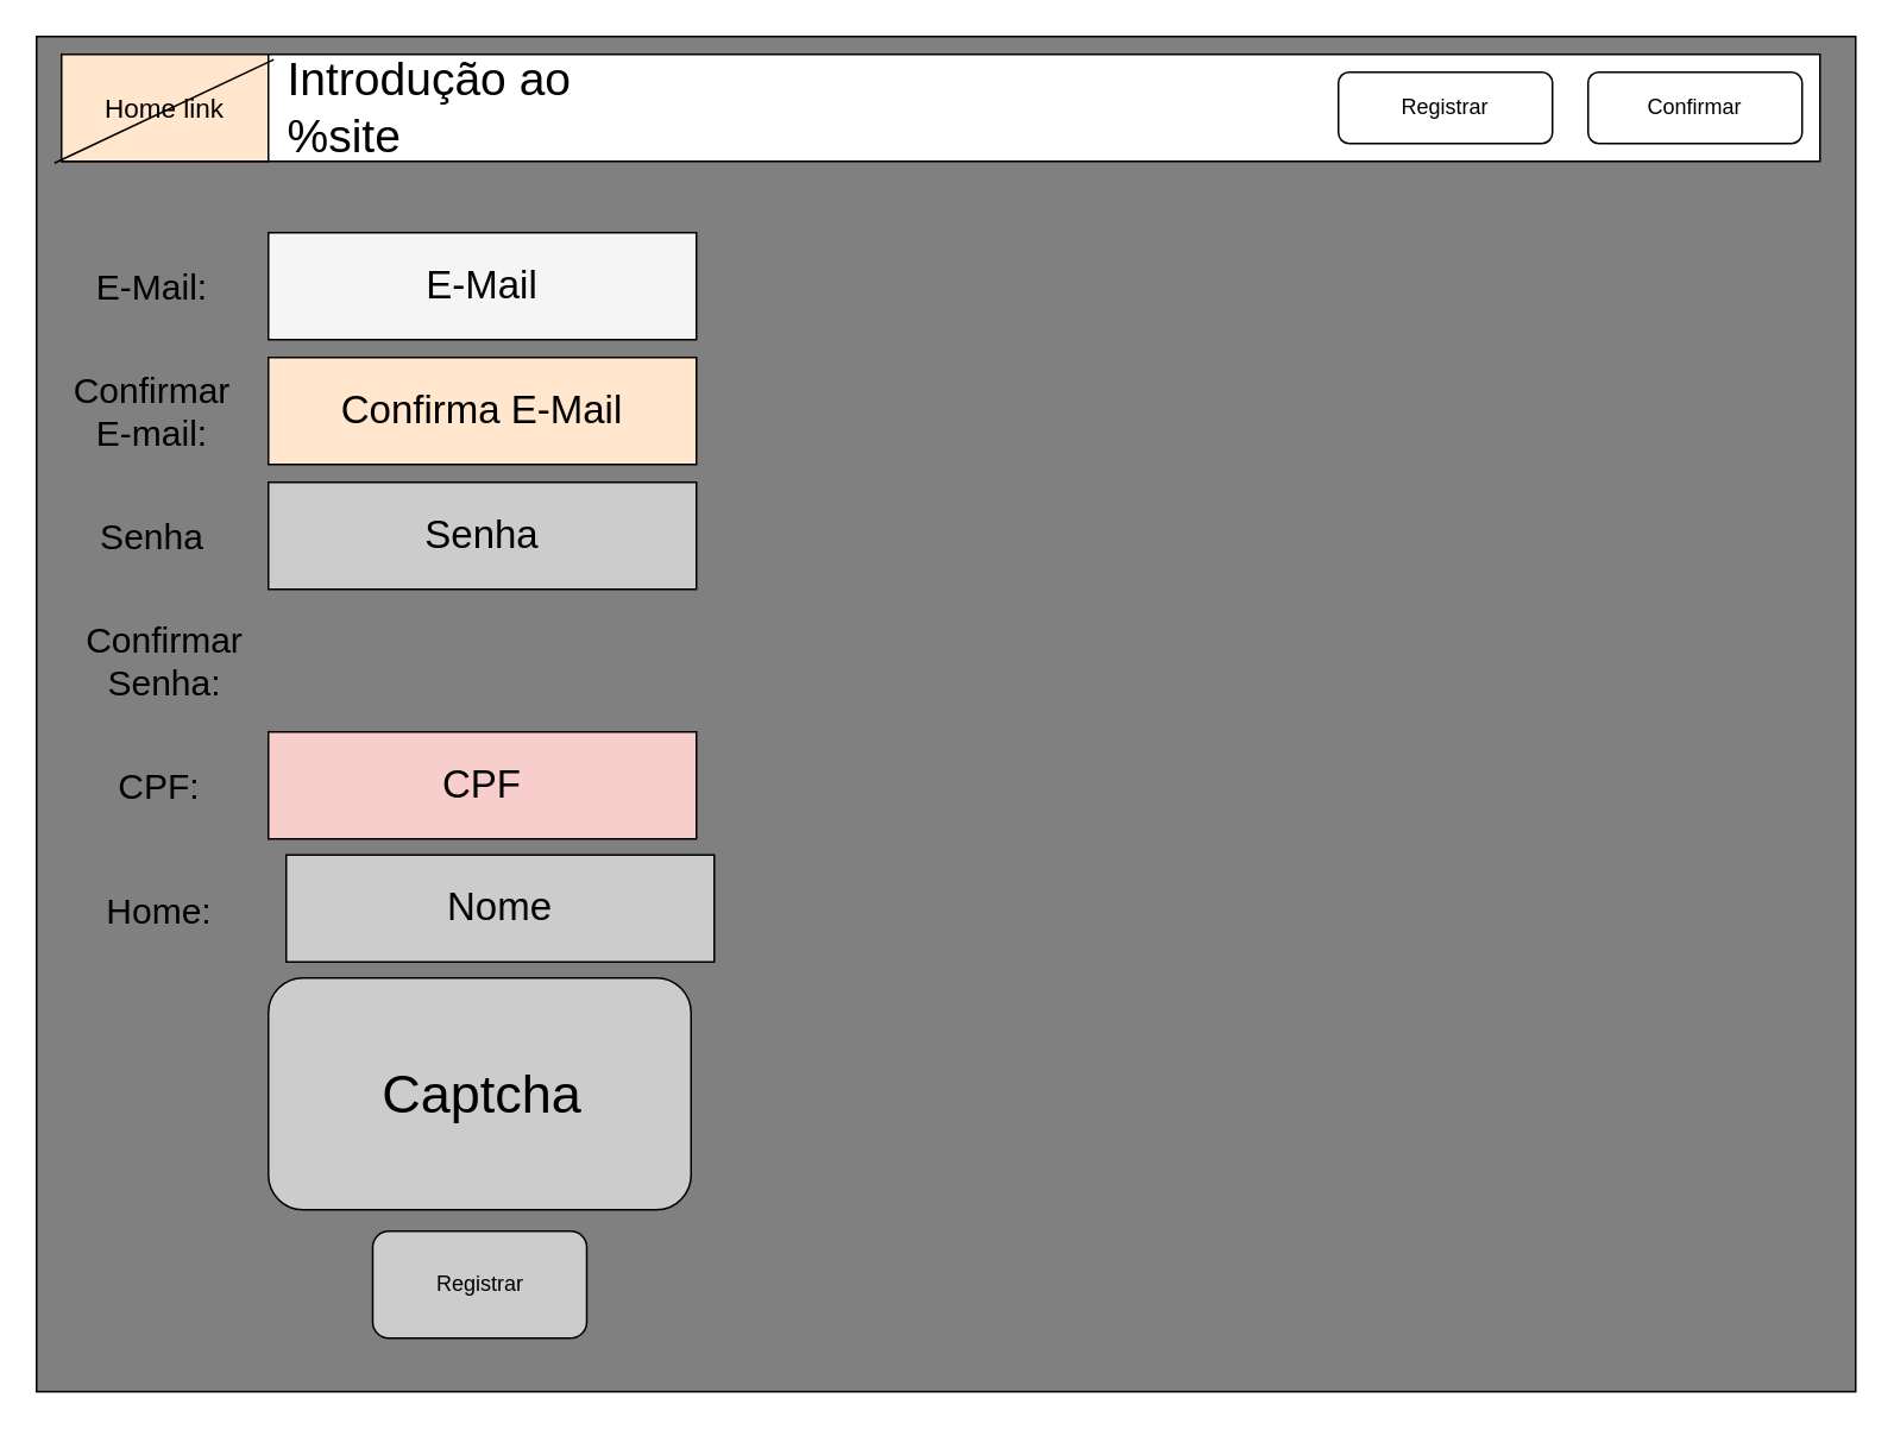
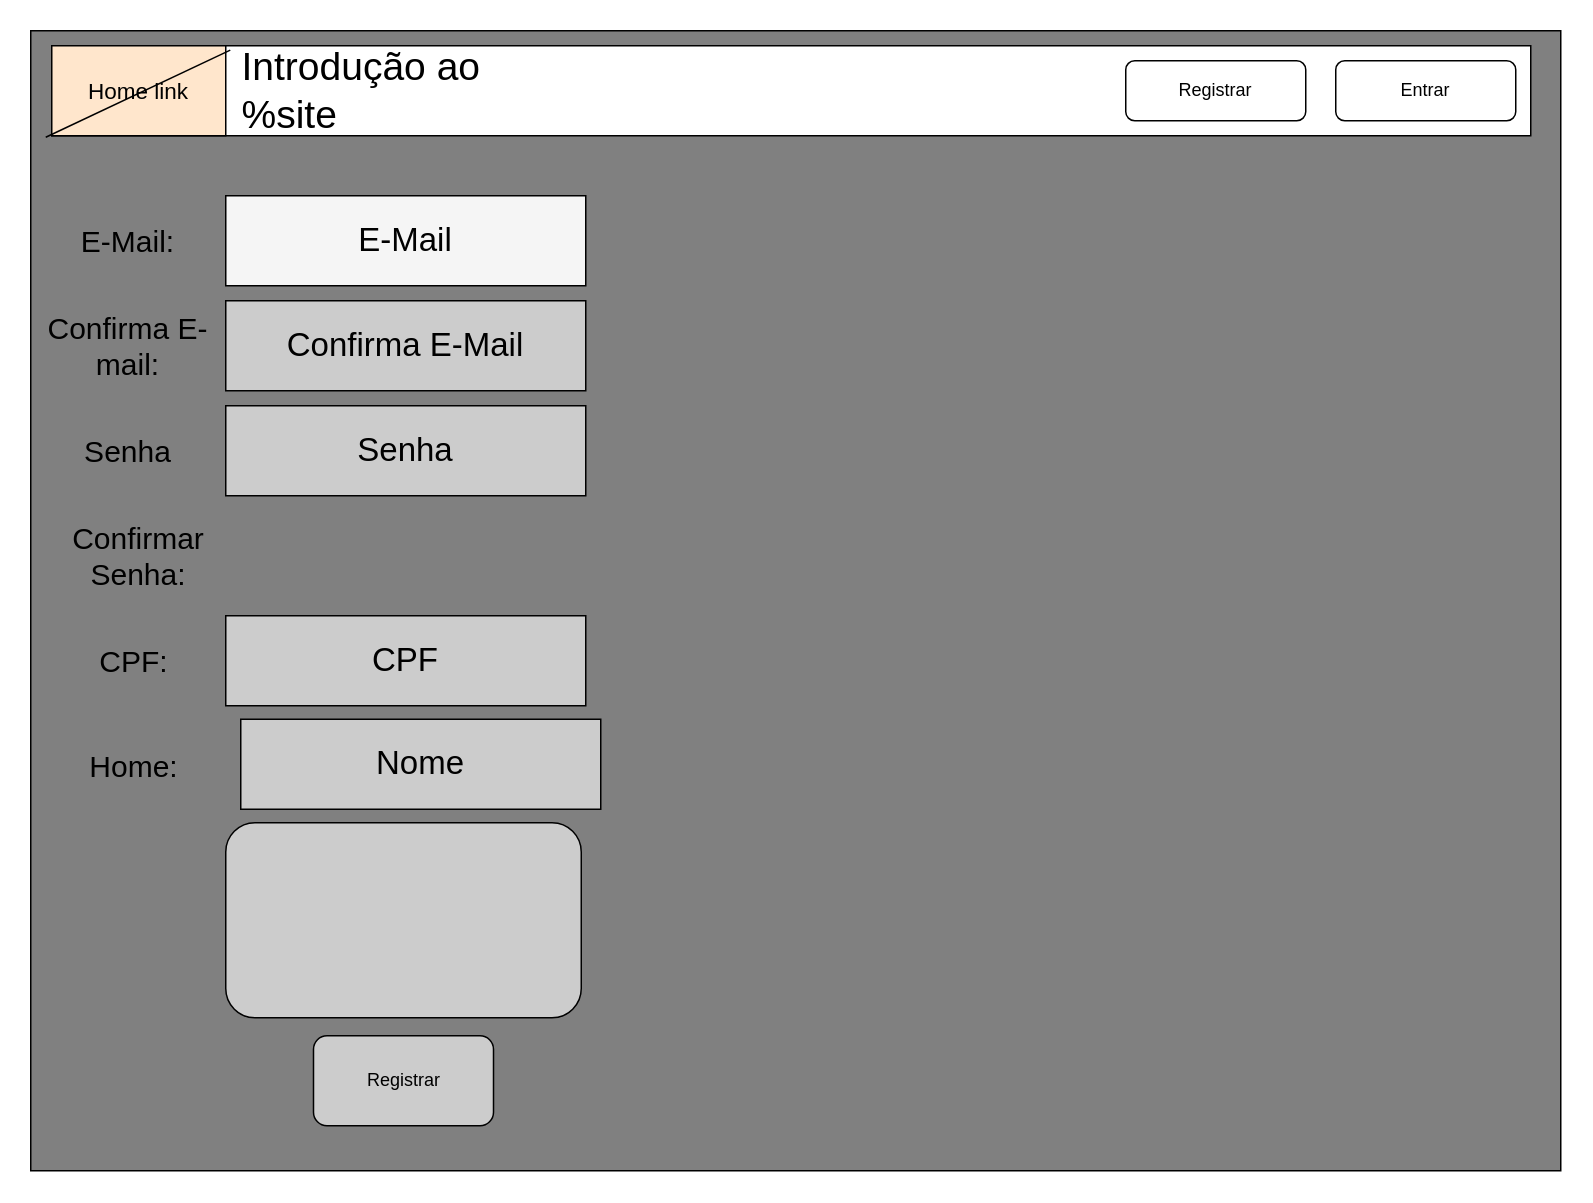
  <mxCell id="0" />
  <mxCell id="1" parent="0" />
  <mxCell id="2" value="" style="rounded=0;whiteSpace=wrap;html=1;fillColor=#808080;" parent="1" vertex="1"><mxGeometry x="20" y="20" width="1020" height="760" as="geometry" /></mxCell>
  <mxCell id="3" value="E-Mail" style="rounded=0;whiteSpace=wrap;html=1;fillColor=#f5f5f5;fontSize=22;" parent="1" vertex="1"><mxGeometry x="150" y="130" width="240" height="60" as="geometry" /></mxCell>
- <mxCell id="4" value="&lt;div&gt;Confirma E-Mail&lt;/div&gt;" style="rounded=0;whiteSpace=wrap;html=1;fillColor=#ffe6cc;fontSize=22;" parent="1" vertex="1"><mxGeometry x="150" y="200" width="240" height="60" as="geometry" /></mxCell>
+ <mxCell id="4" value="&lt;div&gt;Confirma E-Mail&lt;/div&gt;" style="rounded=0;whiteSpace=wrap;html=1;fillColor=#CCCCCC;fontSize=22;" parent="1" vertex="1"><mxGeometry x="150" y="200" width="240" height="60" as="geometry" /></mxCell>
  <mxCell id="5" value="Registrar" style="rounded=1;whiteSpace=wrap;html=1;fillColor=#CCCCCC;" parent="1" vertex="1"><mxGeometry x="208.5" y="690" width="120" height="60" as="geometry" /></mxCell>
  <mxCell id="6" value="" style="rounded=1;whiteSpace=wrap;html=1;fillColor=#CCCCCC;" parent="1" vertex="1"><mxGeometry x="150" y="548" width="237" height="130" as="geometry" /></mxCell>
- <mxCell id="7" value="Captcha" style="text;html=1;strokeColor=none;fillColor=none;align=center;verticalAlign=middle;whiteSpace=wrap;rounded=0;fontSize=30;" parent="1" vertex="1"><mxGeometry x="170" y="568" width="200" height="90" as="geometry" /></mxCell>
  <mxCell id="8" value="" style="rounded=0;whiteSpace=wrap;html=1;" parent="1" vertex="1"><mxGeometry x="34" y="30" width="986" height="60" as="geometry" /></mxCell>
- <mxCell id="9" value="Confirmar" style="rounded=1;whiteSpace=wrap;html=1;" parent="1" vertex="1"><mxGeometry x="890" y="40" width="120" height="40" as="geometry" /></mxCell>
+ <mxCell id="9" value="Entrar" style="rounded=1;whiteSpace=wrap;html=1;" parent="1" vertex="1"><mxGeometry x="890" y="40" width="120" height="40" as="geometry" /></mxCell>
  <mxCell id="10" value="Registrar" style="rounded=1;whiteSpace=wrap;html=1;" parent="1" vertex="1"><mxGeometry x="750" y="40" width="120" height="40" as="geometry" /></mxCell>
  <mxCell id="11" value="&lt;div align=&quot;left&quot;&gt;Introdução ao %site&lt;br&gt;&lt;/div&gt;" style="text;html=1;strokeColor=none;fillColor=none;align=center;verticalAlign=middle;whiteSpace=wrap;rounded=0;fontSize=26;" parent="1" vertex="1"><mxGeometry x="160" y="50" width="230" height="20" as="geometry" /></mxCell>
  <mxCell id="12" value="Home link" style="rounded=0;whiteSpace=wrap;html=1;fontSize=15;fillColor=#ffe6cc;" parent="1" vertex="1"><mxGeometry x="34" y="30" width="116" height="60" as="geometry" /></mxCell>
  <mxCell id="13" value="" style="endArrow=none;html=1;fontSize=15;entryX=1.026;entryY=0.048;entryDx=0;entryDy=0;entryPerimeter=0;" parent="1" target="12" edge="1"><mxGeometry width="50" height="50" relative="1" as="geometry"><mxPoint x="30" y="91" as="sourcePoint" /><mxPoint x="50" y="20" as="targetPoint" /></mxGeometry></mxCell>
  <mxCell id="14" value="&lt;div&gt;Senha&lt;/div&gt;" style="rounded=0;whiteSpace=wrap;html=1;fillColor=#CCCCCC;fontSize=22;" parent="1" vertex="1"><mxGeometry x="150" y="270" width="240" height="60" as="geometry" /></mxCell>
- <mxCell id="15" value="CPF" style="rounded=0;whiteSpace=wrap;html=1;fillColor=#f8cecc;fontSize=22;" parent="1" vertex="1"><mxGeometry x="150" y="410" width="240" height="60" as="geometry" /></mxCell>
+ <mxCell id="15" value="CPF" style="rounded=0;whiteSpace=wrap;html=1;fillColor=#CCCCCC;fontSize=22;" parent="1" vertex="1"><mxGeometry x="150" y="410" width="240" height="60" as="geometry" /></mxCell>
  <mxCell id="16" value="Nome" style="rounded=0;whiteSpace=wrap;html=1;fillColor=#CCCCCC;fontSize=22;" parent="1" vertex="1"><mxGeometry x="160" y="479" width="240" height="60" as="geometry" /></mxCell>
  <mxCell id="17" value="E-Mail:" style="text;html=1;strokeColor=none;fillColor=none;align=center;verticalAlign=middle;whiteSpace=wrap;rounded=0;fontSize=20;" vertex="1" parent="1"><mxGeometry x="30" y="140" width="110" height="40" as="geometry" /></mxCell>
- <mxCell id="18" value="Confirmar E-mail:" style="text;html=1;strokeColor=none;fillColor=none;align=center;verticalAlign=middle;whiteSpace=wrap;rounded=0;fontSize=20;" vertex="1" parent="1"><mxGeometry x="30" y="210" width="110" height="40" as="geometry" /></mxCell>
+ <mxCell id="18" value="Confirma E-mail:" style="text;html=1;strokeColor=none;fillColor=none;align=center;verticalAlign=middle;whiteSpace=wrap;rounded=0;fontSize=20;" vertex="1" parent="1"><mxGeometry x="30" y="210" width="110" height="40" as="geometry" /></mxCell>
  <mxCell id="19" value="Senha" style="text;html=1;strokeColor=none;fillColor=none;align=center;verticalAlign=middle;whiteSpace=wrap;rounded=0;fontSize=20;" vertex="1" parent="1"><mxGeometry x="30" y="280" width="110" height="40" as="geometry" /></mxCell>
  <mxCell id="20" value="Confirmar Senha:" style="text;html=1;strokeColor=none;fillColor=none;align=center;verticalAlign=middle;whiteSpace=wrap;rounded=0;fontSize=20;" vertex="1" parent="1"><mxGeometry x="37" y="350" width="110" height="40" as="geometry" /></mxCell>
  <mxCell id="21" value="CPF:" style="text;html=1;strokeColor=none;fillColor=none;align=center;verticalAlign=middle;whiteSpace=wrap;rounded=0;fontSize=20;" vertex="1" parent="1"><mxGeometry x="34" y="420" width="110" height="40" as="geometry" /></mxCell>
  <mxCell id="22" value="Home:" style="text;html=1;strokeColor=none;fillColor=none;align=center;verticalAlign=middle;whiteSpace=wrap;rounded=0;fontSize=20;" vertex="1" parent="1"><mxGeometry x="34" y="490" width="110" height="40" as="geometry" /></mxCell>
